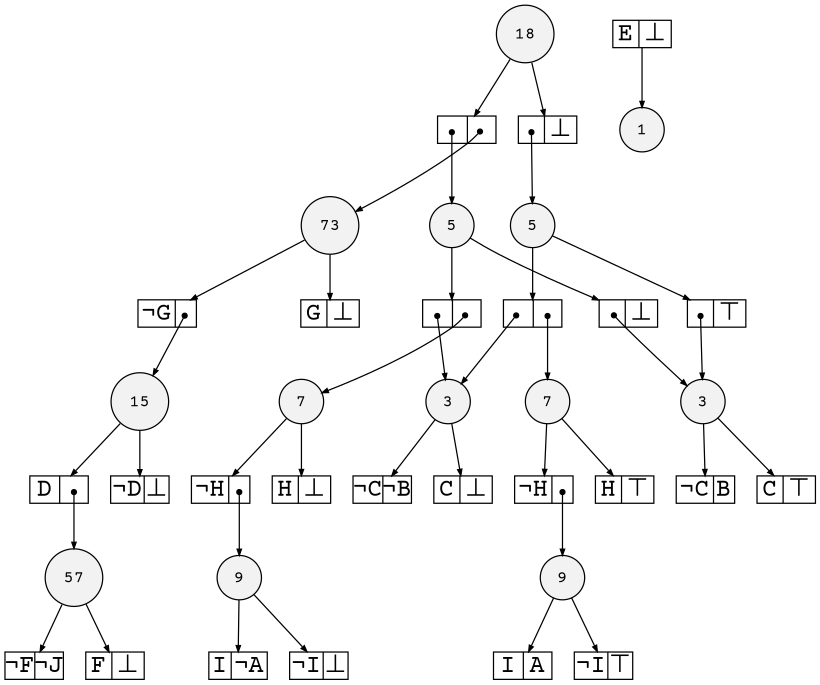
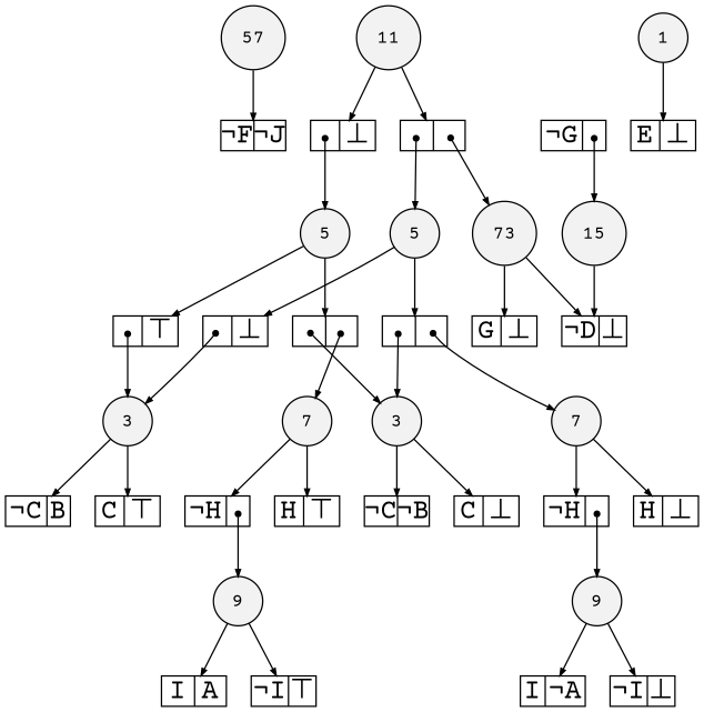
  digraph {
    fontname="Courier Prime"
    node [fillcolor=white fontname="Courier Prime" shape=record style=filled fixedsize=true fontsize=20]
    edge [arrowsize=.50 fontname="Courier Prime"]
    n1 [fillcolor=gray95 height=.25 label=57 shape=circle width=.25 fixedsize="" fontsize=""]
    n2 [fillcolor=gray95 height=.25 label=15 shape=circle width=.25 fixedsize="" fontsize=""]
    n3 [fillcolor=gray95 height=.25 label=73 shape=circle width=.25 fixedsize="" fontsize=""]
-   n4 [fillcolor=gray95 height=.25 label=18 shape=circle width=.25 fixedsize="" fontsize=""]
+   n4 [fillcolor=gray95 height=.25 label=11 shape=circle width=.25 fixedsize="" fontsize=""]
    n5 [fillcolor=gray95 height=.25 label=9 shape=circle width=.25 fixedsize="" fontsize=""]
    n6 [fillcolor=gray95 height=.25 label=9 shape=circle width=.25 fixedsize="" fontsize=""]
    n7 [fillcolor=gray95 height=.25 label=7 shape=circle width=.25 fixedsize="" fontsize=""]
    n8 [fillcolor=gray95 height=.25 label=7 shape=circle width=.25 fixedsize="" fontsize=""]
    n9 [fillcolor=gray95 height=.25 label=5 shape=circle width=.25 fixedsize="" fontsize=""]
    n10 [fillcolor=gray95 height=.25 label=5 shape=circle width=.25 fixedsize="" fontsize=""]
    n11 [fillcolor=gray95 height=.25 label=3 shape=circle width=.25 fixedsize="" fontsize=""]
    n12 [fillcolor=gray95 height=.25 label=3 shape=circle width=.25 fixedsize="" fontsize=""]
    n13 [fillcolor=gray95 height=.25 label=1 shape=circle width=.25 fixedsize="" fontsize=""]
    n14 [height=.30 label="<L>&not;F|<R>&not;J" width=.65]
-   n15 [height=.30 label="<L>F|<R>&#8869;" width=.65]
-   n16 [height=.30 label="<L>D|<R>" width=.65]
    n17 [height=.30 label="<L>&not;D|<R>&#8869;" width=.65]
    n18 [height=.30 label="<L>&not;G|<R>" width=.65]
    n19 [height=.30 label="<L>G|<R>&#8869;" width=.65]
    n20 [height=.30 label="<L>|<R>" width=.65]
    n21 [height=.30 label="<L>|<R>&#8869;" width=.65]
    n22 [height=.30 label="<L>I|<R>&not;A" width=.65]
    n23 [height=.30 label="<L>&not;I|<R>&#8869;" width=.65]
    n24 [height=.30 label="<L>I|<R>A" width=.65]
    n25 [height=.30 label="<L>&not;I|<R>&#8868;" width=.65]
    n26 [height=.30 label="<L>&not;H|<R>" width=.65]
    n27 [height=.30 label="<L>H|<R>&#8869;" width=.65]
    n28 [height=.30 label="<L>&not;H|<R>" width=.65]
    n29 [height=.30 label="<L>H|<R>&#8868;" width=.65]
    n30 [height=.30 label="<L>|<R>" width=.65]
    n31 [height=.30 label="<L>|<R>&#8869;" width=.65]
    n32 [height=.30 label="<L>|<R>" width=.65]
    n33 [height=.30 label="<L>|<R>&#8868;" width=.65]
    n34 [height=.30 label="<L>&not;C|<R>&not;B" width=.65]
    n35 [height=.30 label="<L>C|<R>&#8869;" width=.65]
    n36 [height=.30 label="<L>&not;C|<R>B" width=.65]
    n37 [height=.30 label="<L>C|<R>&#8868;" width=.65]
    n38 [height=.30 label="<L>E|<R>&#8869;" width=.65]
    subgraph sub_1 {
      rank=same
      n1
    }
    subgraph sub_2 {
      rank=same
      n2
    }
    subgraph sub_3 {
      rank=same
      n3
    }
    subgraph sub_4 {
      rank=same
      n4
    }
    subgraph sub_5 {
      rank=same
      n5
      n6
    }
    subgraph sub_6 {
      rank=same
      n7
      n8
    }
    subgraph sub_7 {
      rank=same
      n9
      n10
    }
    subgraph sub_8 {
      rank=same
      n11
      n12
    }
    subgraph sub_9 {
      rank=same
      n13
    }
    n1 -> n14
-   n1 -> n15
-   n2 -> n16
    n2 -> n17
-   n3 -> n18
+   n3 -> n17
    n3 -> n19
    n4 -> n20
    n4 -> n21
    n5 -> n22
    n5 -> n23
    n6 -> n24
    n6 -> n25
    n7 -> n26
    n7 -> n27
    n8 -> n28
    n8 -> n29
    n9 -> n30
    n9 -> n31
    n10 -> n32
    n10 -> n33
    n11 -> n34
    n11 -> n35
    n12 -> n36
    n12 -> n37
-   n38 -> n13
-   n16 -> n1 [arrowtail=dot dir=both tailclip=false tailport="R:c"]
+   n13 -> n38
    n18 -> n2 [arrowtail=dot dir=both tailclip=false tailport="R:c"]
    n20 -> n3 [arrowtail=dot dir=both tailclip=false tailport="R:c"]
    n20 -> n9 [arrowtail=dot dir=both tailclip=false tailport="L:c"]
    n21 -> n10 [arrowtail=dot dir=both tailclip=false tailport="L:c"]
    n26 -> n5 [arrowtail=dot dir=both tailclip=false tailport="R:c"]
    n28 -> n6 [arrowtail=dot dir=both tailclip=false tailport="R:c"]
    n30 -> n7 [arrowtail=dot dir=both tailclip=false tailport="R:c"]
    n30 -> n11 [arrowtail=dot dir=both tailclip=false tailport="L:c"]
    n31 -> n12 [arrowtail=dot dir=both tailclip=false tailport="L:c"]
    n32 -> n8 [arrowtail=dot dir=both tailclip=false tailport="R:c"]
    n32 -> n11 [arrowtail=dot dir=both tailclip=false tailport="L:c"]
    n33 -> n12 [arrowtail=dot dir=both tailclip=false tailport="L:c"]
  }
